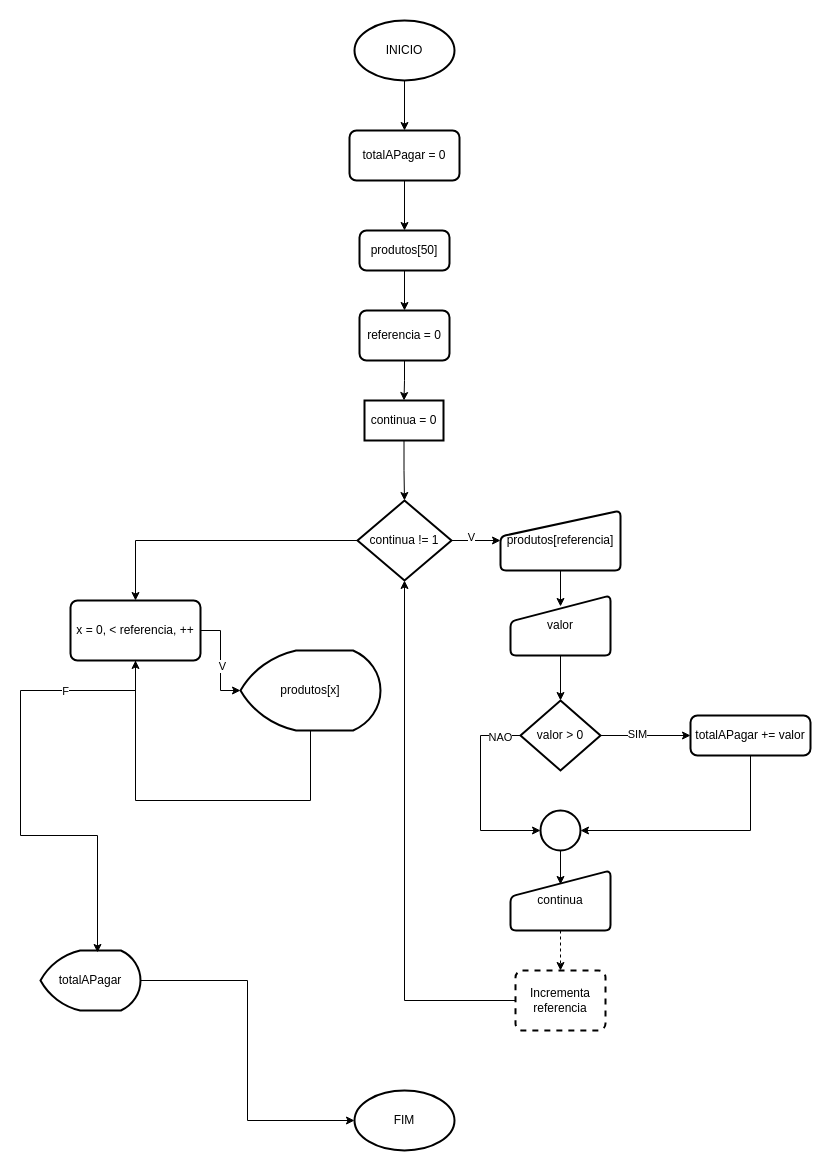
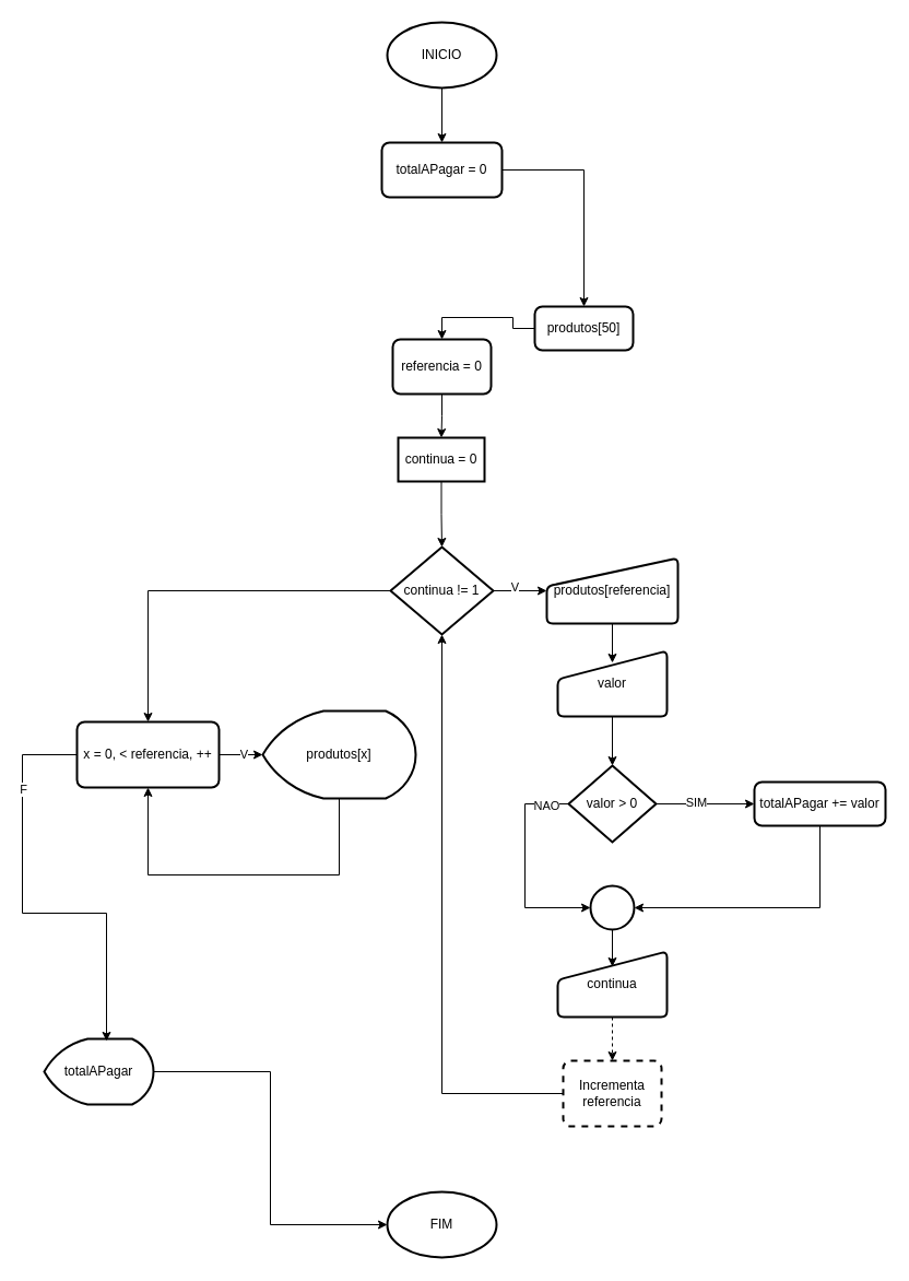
  <mxCell id="0" />
  <mxCell id="1" parent="0" />
  <mxCell id="2" style="edgeStyle=orthogonalEdgeStyle;rounded=0;orthogonalLoop=1;jettySize=auto;html=1;entryX=0.5;entryY=0;entryDx=0;entryDy=0;" edge="1" parent="1" source="3" target="6"><mxGeometry relative="1" as="geometry" /></mxCell>
  <mxCell id="3" value="INICIO" style="strokeWidth=2;html=1;shape=mxgraph.flowchart.start_1;whiteSpace=wrap;" vertex="1" parent="1"><mxGeometry x="354" y="20" width="100" height="60" as="geometry" /></mxCell>
  <mxCell id="4" value="FIM" style="strokeWidth=2;html=1;shape=mxgraph.flowchart.start_1;whiteSpace=wrap;" vertex="1" parent="1"><mxGeometry x="354" y="1090" width="100" height="60" as="geometry" /></mxCell>
  <mxCell id="5" style="edgeStyle=orthogonalEdgeStyle;rounded=0;orthogonalLoop=1;jettySize=auto;html=1;entryX=0.5;entryY=0;entryDx=0;entryDy=0;" edge="1" parent="1" source="6" target="8"><mxGeometry relative="1" as="geometry" /></mxCell>
  <mxCell id="6" value="totalAPagar = 0" style="rounded=1;whiteSpace=wrap;html=1;absoluteArcSize=1;arcSize=14;strokeWidth=2;" vertex="1" parent="1"><mxGeometry x="349" y="130" width="110" height="50" as="geometry" /></mxCell>
  <mxCell id="7" style="edgeStyle=orthogonalEdgeStyle;rounded=0;orthogonalLoop=1;jettySize=auto;html=1;entryX=0.5;entryY=0;entryDx=0;entryDy=0;" edge="1" parent="1" source="8" target="10"><mxGeometry relative="1" as="geometry" /></mxCell>
- <mxCell id="8" value="produtos[50]" style="rounded=1;whiteSpace=wrap;html=1;absoluteArcSize=1;arcSize=14;strokeWidth=2;" vertex="1" parent="1"><mxGeometry x="359" y="230" width="90" height="40" as="geometry" /></mxCell>
+ <mxCell id="8" value="produtos[50]" style="rounded=1;whiteSpace=wrap;html=1;absoluteArcSize=1;arcSize=14;strokeWidth=2;" vertex="1" parent="1"><mxGeometry x="489" y="280" width="90" height="40" as="geometry" /></mxCell>
  <mxCell id="9" style="edgeStyle=orthogonalEdgeStyle;rounded=0;orthogonalLoop=1;jettySize=auto;html=1;entryX=0.5;entryY=0;entryDx=0;entryDy=0;" edge="1" parent="1" source="10" target="11"><mxGeometry relative="1" as="geometry" /></mxCell>
  <mxCell id="10" value="referencia = 0" style="rounded=1;whiteSpace=wrap;html=1;absoluteArcSize=1;arcSize=14;strokeWidth=2;" vertex="1" parent="1"><mxGeometry x="359" y="310" width="90" height="50" as="geometry" /></mxCell>
  <mxCell id="11" value="continua = 0" style="whiteSpace=wrap;html=1;absoluteArcSize=1;arcSize=14;strokeWidth=2;rounded=0;" vertex="1" parent="1"><mxGeometry x="364" y="400" width="79" height="40" as="geometry" /></mxCell>
  <mxCell id="12" style="edgeStyle=orthogonalEdgeStyle;rounded=0;orthogonalLoop=1;jettySize=auto;html=1;entryX=0;entryY=0.5;entryDx=0;entryDy=0;" edge="1" parent="1" source="15" target="17"><mxGeometry relative="1" as="geometry" /></mxCell>
  <mxCell id="13" value="V" style="edgeLabel;html=1;align=center;verticalAlign=middle;resizable=0;points=[];" vertex="1" connectable="0" parent="12"><mxGeometry x="-0.225" y="4" relative="1" as="geometry"><mxPoint as="offset" /></mxGeometry></mxCell>
  <mxCell id="14" style="edgeStyle=orthogonalEdgeStyle;rounded=0;orthogonalLoop=1;jettySize=auto;html=1;entryX=0.5;entryY=0;entryDx=0;entryDy=0;" edge="1" parent="1" source="15" target="38"><mxGeometry relative="1" as="geometry" /></mxCell>
  <mxCell id="15" value="continua != 1" style="strokeWidth=2;html=1;shape=mxgraph.flowchart.decision;whiteSpace=wrap;" vertex="1" parent="1"><mxGeometry x="357" y="500" width="94" height="80" as="geometry" /></mxCell>
  <mxCell id="16" style="edgeStyle=orthogonalEdgeStyle;rounded=0;orthogonalLoop=1;jettySize=auto;html=1;entryX=0.5;entryY=0;entryDx=0;entryDy=0;entryPerimeter=0;" edge="1" parent="1" source="11" target="15"><mxGeometry relative="1" as="geometry" /></mxCell>
  <mxCell id="17" value="produtos[referencia]" style="html=1;strokeWidth=2;shape=manualInput;whiteSpace=wrap;rounded=1;size=26;arcSize=11;" vertex="1" parent="1"><mxGeometry x="500" y="510" width="120" height="60" as="geometry" /></mxCell>
  <mxCell id="18" value="Incrementa referencia" style="rounded=1;whiteSpace=wrap;html=1;absoluteArcSize=1;arcSize=14;strokeWidth=2;dashed=1;" vertex="1" parent="1"><mxGeometry x="515" y="970" width="90" height="60" as="geometry" /></mxCell>
  <mxCell id="19" value="valor" style="html=1;strokeWidth=2;shape=manualInput;whiteSpace=wrap;rounded=1;size=26;arcSize=11;" vertex="1" parent="1"><mxGeometry x="510" y="595" width="100" height="60" as="geometry" /></mxCell>
  <mxCell id="20" style="edgeStyle=orthogonalEdgeStyle;rounded=0;orthogonalLoop=1;jettySize=auto;html=1;entryX=0.5;entryY=0.183;entryDx=0;entryDy=0;entryPerimeter=0;" edge="1" parent="1" source="17" target="19"><mxGeometry relative="1" as="geometry" /></mxCell>
  <mxCell id="21" style="edgeStyle=orthogonalEdgeStyle;rounded=0;orthogonalLoop=1;jettySize=auto;html=1;entryX=0;entryY=0.5;entryDx=0;entryDy=0;" edge="1" parent="1" source="23" target="25"><mxGeometry relative="1" as="geometry" /></mxCell>
  <mxCell id="22" value="SIM" style="edgeLabel;html=1;align=center;verticalAlign=middle;resizable=0;points=[];" vertex="1" connectable="0" parent="21"><mxGeometry x="-0.2" y="2" relative="1" as="geometry"><mxPoint as="offset" /></mxGeometry></mxCell>
  <mxCell id="23" value="valor &amp;gt; 0" style="strokeWidth=2;html=1;shape=mxgraph.flowchart.decision;whiteSpace=wrap;" vertex="1" parent="1"><mxGeometry x="520" y="700" width="80" height="70" as="geometry" /></mxCell>
  <mxCell id="24" style="edgeStyle=orthogonalEdgeStyle;rounded=0;orthogonalLoop=1;jettySize=auto;html=1;entryX=0.5;entryY=0;entryDx=0;entryDy=0;entryPerimeter=0;" edge="1" parent="1" source="19" target="23"><mxGeometry relative="1" as="geometry" /></mxCell>
  <mxCell id="25" value="totalAPagar += valor" style="rounded=1;whiteSpace=wrap;html=1;absoluteArcSize=1;arcSize=14;strokeWidth=2;" vertex="1" parent="1"><mxGeometry x="690" y="715" width="120" height="40" as="geometry" /></mxCell>
  <mxCell id="26" value="" style="strokeWidth=2;html=1;shape=mxgraph.flowchart.start_2;whiteSpace=wrap;" vertex="1" parent="1"><mxGeometry x="540" y="810" width="40" height="40" as="geometry" /></mxCell>
  <mxCell id="27" style="edgeStyle=orthogonalEdgeStyle;rounded=0;orthogonalLoop=1;jettySize=auto;html=1;entryX=0;entryY=0.5;entryDx=0;entryDy=0;entryPerimeter=0;" edge="1" parent="1" source="23" target="26"><mxGeometry relative="1" as="geometry"><Array as="points"><mxPoint x="480" y="735" /><mxPoint x="480" y="830" /></Array></mxGeometry></mxCell>
  <mxCell id="28" value="NAO" style="edgeLabel;html=1;align=center;verticalAlign=middle;resizable=0;points=[];" vertex="1" connectable="0" parent="27"><mxGeometry x="-0.785" y="1" relative="1" as="geometry"><mxPoint as="offset" /></mxGeometry></mxCell>
  <mxCell id="29" style="edgeStyle=orthogonalEdgeStyle;rounded=0;orthogonalLoop=1;jettySize=auto;html=1;entryX=1;entryY=0.5;entryDx=0;entryDy=0;entryPerimeter=0;" edge="1" parent="1" source="25" target="26"><mxGeometry relative="1" as="geometry"><Array as="points"><mxPoint x="750" y="830" /></Array></mxGeometry></mxCell>
  <mxCell id="30" style="edgeStyle=orthogonalEdgeStyle;rounded=0;orthogonalLoop=1;jettySize=auto;html=1;entryX=0.5;entryY=0;entryDx=0;entryDy=0;dashed=1;" edge="1" parent="1" source="31" target="18"><mxGeometry relative="1" as="geometry" /></mxCell>
  <mxCell id="31" value="continua" style="html=1;strokeWidth=2;shape=manualInput;whiteSpace=wrap;rounded=1;size=26;arcSize=11;" vertex="1" parent="1"><mxGeometry x="510" y="870" width="100" height="60" as="geometry" /></mxCell>
  <mxCell id="32" style="edgeStyle=orthogonalEdgeStyle;rounded=0;orthogonalLoop=1;jettySize=auto;html=1;entryX=0.5;entryY=0.233;entryDx=0;entryDy=0;entryPerimeter=0;" edge="1" parent="1" source="26" target="31"><mxGeometry relative="1" as="geometry" /></mxCell>
  <mxCell id="33" style="edgeStyle=orthogonalEdgeStyle;rounded=0;orthogonalLoop=1;jettySize=auto;html=1;entryX=0.5;entryY=1;entryDx=0;entryDy=0;entryPerimeter=0;" edge="1" parent="1" source="18" target="15"><mxGeometry relative="1" as="geometry" /></mxCell>
  <mxCell id="34" style="edgeStyle=orthogonalEdgeStyle;rounded=0;orthogonalLoop=1;jettySize=auto;html=1;entryX=0.5;entryY=1;entryDx=0;entryDy=0;" edge="1" parent="1" source="35" target="38"><mxGeometry relative="1" as="geometry"><Array as="points"><mxPoint x="310" y="800" /><mxPoint x="135" y="800" /></Array></mxGeometry></mxCell>
  <mxCell id="35" value="produtos[x]" style="strokeWidth=2;html=1;shape=mxgraph.flowchart.display;whiteSpace=wrap;" vertex="1" parent="1"><mxGeometry x="240" y="650" width="140" height="80" as="geometry" /></mxCell>
  <mxCell id="36" value="totalAPagar" style="strokeWidth=2;html=1;shape=mxgraph.flowchart.display;whiteSpace=wrap;" vertex="1" parent="1"><mxGeometry x="40" y="950" width="100" height="60" as="geometry" /></mxCell>
  <mxCell id="37" style="edgeStyle=orthogonalEdgeStyle;rounded=0;orthogonalLoop=1;jettySize=auto;html=1;entryX=0;entryY=0.5;entryDx=0;entryDy=0;entryPerimeter=0;" edge="1" parent="1" source="36" target="4"><mxGeometry relative="1" as="geometry" /></mxCell>
- <mxCell id="38" value="x = 0, &amp;lt; referencia, ++" style="rounded=1;whiteSpace=wrap;html=1;absoluteArcSize=1;arcSize=14;strokeWidth=2;" vertex="1" parent="1"><mxGeometry x="70" y="600" width="130" height="60" as="geometry" /></mxCell>
+ <mxCell id="38" value="x = 0, &amp;lt; referencia, ++" style="rounded=1;whiteSpace=wrap;html=1;absoluteArcSize=1;arcSize=14;strokeWidth=2;" vertex="1" parent="1"><mxGeometry x="70" y="660" width="130" height="60" as="geometry" /></mxCell>
  <mxCell id="39" style="edgeStyle=orthogonalEdgeStyle;rounded=0;orthogonalLoop=1;jettySize=auto;html=1;entryX=0;entryY=0.5;entryDx=0;entryDy=0;entryPerimeter=0;" edge="1" parent="1" source="38" target="35"><mxGeometry relative="1" as="geometry" /></mxCell>
  <mxCell id="40" value="V" style="edgeLabel;html=1;align=center;verticalAlign=middle;resizable=0;points=[];" vertex="1" connectable="0" parent="39"><mxGeometry x="0.1" y="1" relative="1" as="geometry"><mxPoint as="offset" /></mxGeometry></mxCell>
  <mxCell id="41" style="edgeStyle=orthogonalEdgeStyle;rounded=0;orthogonalLoop=1;jettySize=auto;html=1;entryX=0.57;entryY=0.033;entryDx=0;entryDy=0;entryPerimeter=0;" edge="1" parent="1" source="38" target="36"><mxGeometry relative="1" as="geometry"><Array as="points"><mxPoint x="20" y="690" /><mxPoint x="20" y="835" /><mxPoint x="97" y="835" /></Array></mxGeometry></mxCell>
  <mxCell id="42" value="F" style="edgeLabel;html=1;align=center;verticalAlign=middle;resizable=0;points=[];" vertex="1" connectable="0" parent="41"><mxGeometry x="-0.584" relative="1" as="geometry"><mxPoint as="offset" /></mxGeometry></mxCell>
